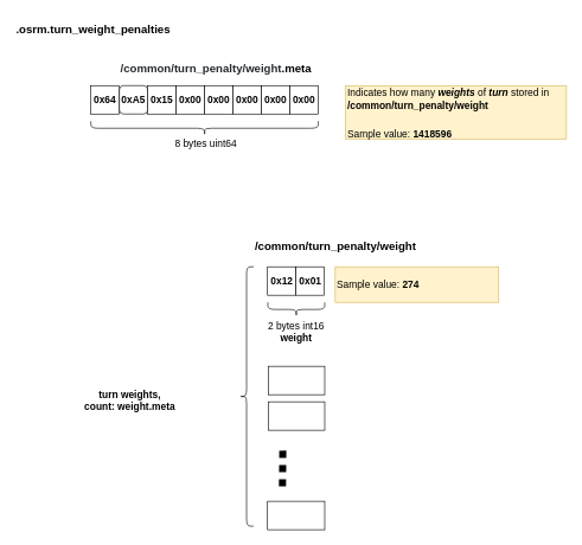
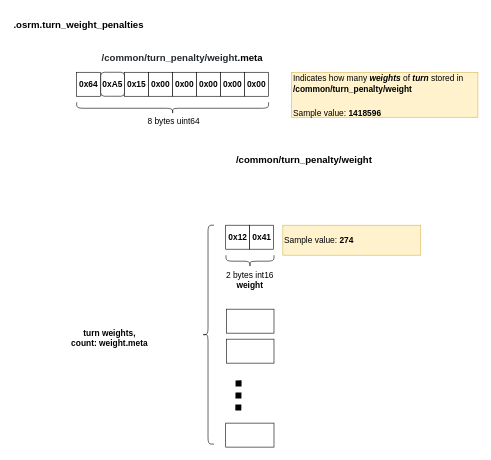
  <mxCell id="0" />
  <mxCell id="1" parent="0" />
  <mxCell id="2" value="0x64" style="rounded=0;whiteSpace=wrap;html=1;fontStyle=1;fontSize=14;" parent="1" vertex="1"><mxGeometry x="127" y="120" width="40" height="40" as="geometry" /></mxCell>
  <mxCell id="3" value="0xA5" style="whiteSpace=wrap;html=1;fontStyle=1;fontSize=14;rounded=1;" parent="1" vertex="1"><mxGeometry x="167" y="120" width="40" height="40" as="geometry" /></mxCell>
  <mxCell id="4" value="0x15" style="rounded=0;whiteSpace=wrap;html=1;fontStyle=1;fontSize=14;" parent="1" vertex="1"><mxGeometry x="207" y="120" width="40" height="40" as="geometry" /></mxCell>
  <mxCell id="5" value="0x00" style="rounded=0;whiteSpace=wrap;html=1;fontStyle=1;fontSize=14;" parent="1" vertex="1"><mxGeometry x="247" y="120" width="40" height="40" as="geometry" /></mxCell>
  <mxCell id="6" value="0x00" style="rounded=0;whiteSpace=wrap;html=1;fontStyle=1;fontSize=14;" parent="1" vertex="1"><mxGeometry x="287" y="120" width="40" height="40" as="geometry" /></mxCell>
  <mxCell id="7" value="0x00" style="rounded=0;whiteSpace=wrap;html=1;fontStyle=1;fontSize=14;" parent="1" vertex="1"><mxGeometry x="327" y="120" width="40" height="40" as="geometry" /></mxCell>
  <mxCell id="8" value="0x00" style="rounded=0;whiteSpace=wrap;html=1;fontStyle=1;fontSize=14;" parent="1" vertex="1"><mxGeometry x="367" y="120" width="40" height="40" as="geometry" /></mxCell>
  <mxCell id="9" value="0x00" style="rounded=0;whiteSpace=wrap;html=1;fontStyle=1;fontSize=14;" parent="1" vertex="1"><mxGeometry x="407" y="120" width="40" height="40" as="geometry" /></mxCell>
  <mxCell id="10" value="" style="shape=curlyBracket;whiteSpace=wrap;html=1;rounded=1;fontSize=14;rotation=-90;" parent="1" vertex="1"><mxGeometry x="277" y="20" width="20" height="320" as="geometry" /></mxCell>
  <mxCell id="11" value="8 bytes uint64" style="text;html=1;strokeColor=none;fillColor=none;align=center;verticalAlign=middle;whiteSpace=wrap;rounded=0;fontSize=14;" parent="1" vertex="1"><mxGeometry x="207" y="191" width="164" height="20" as="geometry" /></mxCell>
  <mxCell id="12" value=".osrm.turn_weight_penalties" style="text;html=1;strokeColor=none;fillColor=none;align=left;verticalAlign=middle;whiteSpace=wrap;rounded=0;fontSize=16;fontStyle=1" parent="1" vertex="1"><mxGeometry x="20" y="30" width="245" height="20" as="geometry" /></mxCell>
  <mxCell id="13" value="&lt;font style=&quot;font-size: 16px&quot;&gt;&lt;span style=&quot;color: rgb(36 , 41 , 46)&quot;&gt;&lt;font style=&quot;font-size: 16px&quot;&gt;/common/turn_penalty/weight&lt;/font&gt;&lt;/span&gt;&lt;span style=&quot;font-size: 16px&quot;&gt;.meta&lt;/span&gt;&lt;/font&gt;" style="text;html=1;strokeColor=none;fillColor=none;align=left;verticalAlign=middle;whiteSpace=wrap;rounded=0;fontSize=16;fontStyle=1" parent="1" vertex="1"><mxGeometry x="167" y="85" width="245" height="20" as="geometry" /></mxCell>
  <mxCell id="14" value="&lt;font style=&quot;font-size: 14px&quot;&gt;&lt;span style=&quot;font-weight: normal&quot;&gt;Indicates how many &lt;/span&gt;&lt;i&gt;weights&lt;/i&gt;&lt;span style=&quot;font-weight: normal&quot;&gt; of &lt;/span&gt;&lt;i&gt;turn&amp;nbsp;&lt;/i&gt;&lt;span style=&quot;font-weight: normal&quot;&gt;stored in &lt;br&gt;&lt;/span&gt;/common/turn_penalty/weight&amp;nbsp;&lt;/font&gt;&lt;font&gt;&lt;br&gt;&lt;br&gt;&lt;span style=&quot;font-size: 14px ; font-weight: 400 ; text-align: center&quot;&gt;Sample value:&amp;nbsp;&lt;/span&gt;&lt;b style=&quot;font-size: 14px ; text-align: center&quot;&gt;1418596&lt;/b&gt;&lt;br&gt;&lt;/font&gt;" style="text;html=1;strokeColor=#d6b656;fillColor=#fff2cc;align=left;verticalAlign=middle;whiteSpace=wrap;rounded=0;fontSize=16;fontStyle=1" parent="1" vertex="1"><mxGeometry x="485.5" y="120" width="310.5" height="75" as="geometry" /></mxCell>
- <mxCell id="15" value="/common/turn_penalty/weight" style="text;html=1;strokeColor=none;fillColor=none;align=left;verticalAlign=middle;whiteSpace=wrap;rounded=0;fontSize=16;fontStyle=1" parent="1" vertex="1"><mxGeometry x="356" y="335" width="245" height="20" as="geometry" /></mxCell>
+ <mxCell id="15" value="/common/turn_penalty/weight" style="text;html=1;strokeColor=none;fillColor=none;align=left;verticalAlign=middle;whiteSpace=wrap;rounded=0;fontSize=16;fontStyle=1" parent="1" vertex="1"><mxGeometry x="391" y="255" width="245" height="20" as="geometry" /></mxCell>
  <mxCell id="16" value="0x12" style="rounded=0;whiteSpace=wrap;html=1;fontStyle=1;fontSize=14;" parent="1" vertex="1"><mxGeometry x="375.5" y="375" width="40" height="40" as="geometry" /></mxCell>
- <mxCell id="17" value="0x01" style="rounded=0;whiteSpace=wrap;html=1;fontStyle=1;fontSize=14;" parent="1" vertex="1"><mxGeometry x="415.5" y="375" width="40" height="40" as="geometry" /></mxCell>
+ <mxCell id="17" value="0x41" style="rounded=0;whiteSpace=wrap;html=1;fontStyle=1;fontSize=14;" parent="1" vertex="1"><mxGeometry x="415.5" y="375" width="40" height="40" as="geometry" /></mxCell>
  <mxCell id="18" value="" style="shape=curlyBracket;whiteSpace=wrap;html=1;rounded=1;fontSize=14;rotation=-90;" parent="1" vertex="1"><mxGeometry x="406" y="395" width="20" height="80" as="geometry" /></mxCell>
  <mxCell id="19" value="2 bytes int16&lt;br&gt;&lt;b&gt;weight&lt;/b&gt;&lt;b&gt;&lt;br&gt;&lt;/b&gt;" style="text;html=1;strokeColor=none;fillColor=none;align=center;verticalAlign=middle;whiteSpace=wrap;rounded=0;fontSize=14;" parent="1" vertex="1"><mxGeometry x="361.25" y="438.5" width="109.5" height="55" as="geometry" /></mxCell>
  <mxCell id="20" value="&lt;span style=&quot;font-size: 14px ; font-weight: 400&quot;&gt;Sample value:&amp;nbsp;&lt;/span&gt;&lt;span style=&quot;font-size: 14px&quot;&gt;274&lt;/span&gt;&lt;span style=&quot;font-size: 14px ; font-weight: 400&quot;&gt;&lt;br&gt;&lt;/span&gt;" style="text;html=1;strokeColor=#d6b656;fillColor=#fff2cc;align=left;verticalAlign=middle;whiteSpace=wrap;rounded=0;fontSize=16;fontStyle=1" parent="1" vertex="1"><mxGeometry x="470.75" y="375" width="230" height="50" as="geometry" /></mxCell>
  <mxCell id="21" value="" style="shape=curlyBracket;whiteSpace=wrap;html=1;rounded=1;fontSize=14;rotation=0;" parent="1" vertex="1"><mxGeometry x="336" y="375" width="20" height="365" as="geometry" /></mxCell>
  <mxCell id="22" value="" style="rounded=0;whiteSpace=wrap;html=1;" parent="1" vertex="1"><mxGeometry x="376.5" y="515" width="79.5" height="40" as="geometry" /></mxCell>
  <mxCell id="23" value="" style="rounded=0;whiteSpace=wrap;html=1;" parent="1" vertex="1"><mxGeometry x="376.5" y="565" width="79.5" height="40" as="geometry" /></mxCell>
  <mxCell id="24" value="" style="endArrow=none;dashed=1;html=1;strokeWidth=10;strokeColor=#000000;rounded=1;dashPattern=1 1;" parent="1" edge="1"><mxGeometry width="50" height="50" relative="1" as="geometry"><mxPoint x="396.5" y="684" as="sourcePoint" /><mxPoint x="396.5" y="624" as="targetPoint" /><Array as="points"><mxPoint x="397" y="634" /></Array></mxGeometry></mxCell>
  <mxCell id="25" value="&lt;b&gt;turn weights, &lt;br&gt;count:&amp;nbsp;&lt;/b&gt;&lt;b&gt;weight&lt;/b&gt;&lt;b&gt;.meta&lt;/b&gt;" style="text;html=1;strokeColor=none;fillColor=none;align=center;verticalAlign=middle;whiteSpace=wrap;rounded=0;fontSize=14;" parent="1" vertex="1"><mxGeometry x="107" y="530" width="150" height="65" as="geometry" /></mxCell>
  <mxCell id="26" value="" style="rounded=0;whiteSpace=wrap;html=1;" parent="1" vertex="1"><mxGeometry x="375.5" y="705" width="80.5" height="40" as="geometry" /></mxCell>
